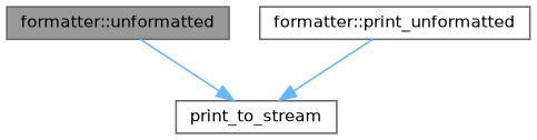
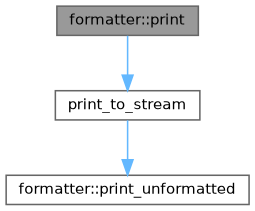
  digraph {
    rankdir=TB
    node [color=grey40 fillcolor=white fontname=Helvetica fontsize=10 shape=box style=filled]
    edge [color=steelblue1 fontname=Helvetica fontsize=10 labelfontname=Helvetica labelfontsize=10 style=solid]
-   n1 [color=gray40 fillcolor=grey60 fontcolor=black height=0.2 label="formatter::unformatted" width=0.4]
+   n1 [color=gray40 fillcolor=grey60 fontcolor=black height=0.2 label="formatter::print" width=0.4]
    n2 [height=0.2 label=print_to_stream width=0.4]
    n3 [height=0.2 label="formatter::print_unformatted" width=0.4]
    n1 -> n2
-   n3 -> n2
+   n2 -> n3
  }
